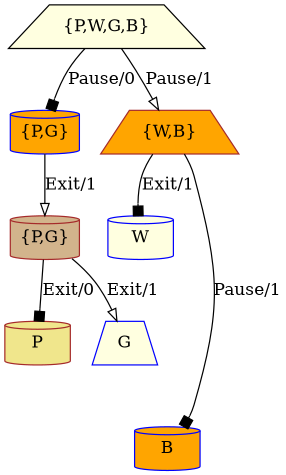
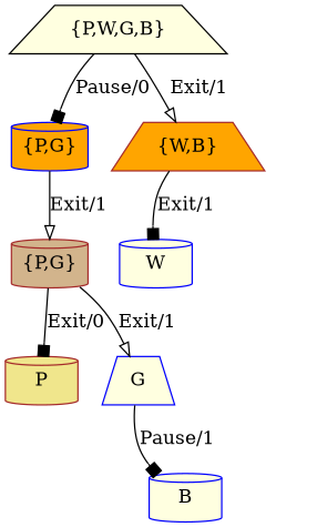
  digraph {
    node [color=blue fillcolor=lightyellow shape=cylinder style=filled]
    edge [arrowhead=box]
    n1 [color=black label="{P,W,G,B}" shape=trapezium]
    n2 [fillcolor=orange label="{P,G}"]
    n3 [color=brown fillcolor=orange label="{W,B}" shape=trapezium]
    n4 [color=brown fillcolor=tan label="{P,G}"]
    n5 [label=W]
-   n6 [fillcolor=orange label=B]
+   n6 [label=B]
    n7 [color=brown fillcolor=khaki label=P]
    n8 [label=G shape=trapezium]
    n1 -> n2 [label="Pause/0"]
-   n1 -> n3 [arrowhead=onormal label="Pause/1"]
+   n1 -> n3 [arrowhead=onormal label="Exit/1"]
    n2 -> n4 [arrowhead=onormal label="Exit/1"]
    n3 -> n5 [label="Exit/1"]
-   n3 -> n6 [label="Pause/1"]
+   n8 -> n6 [label="Pause/1"]
    n4 -> n7 [label="Exit/0"]
    n4 -> n8 [arrowhead=onormal label="Exit/1"]
  }
